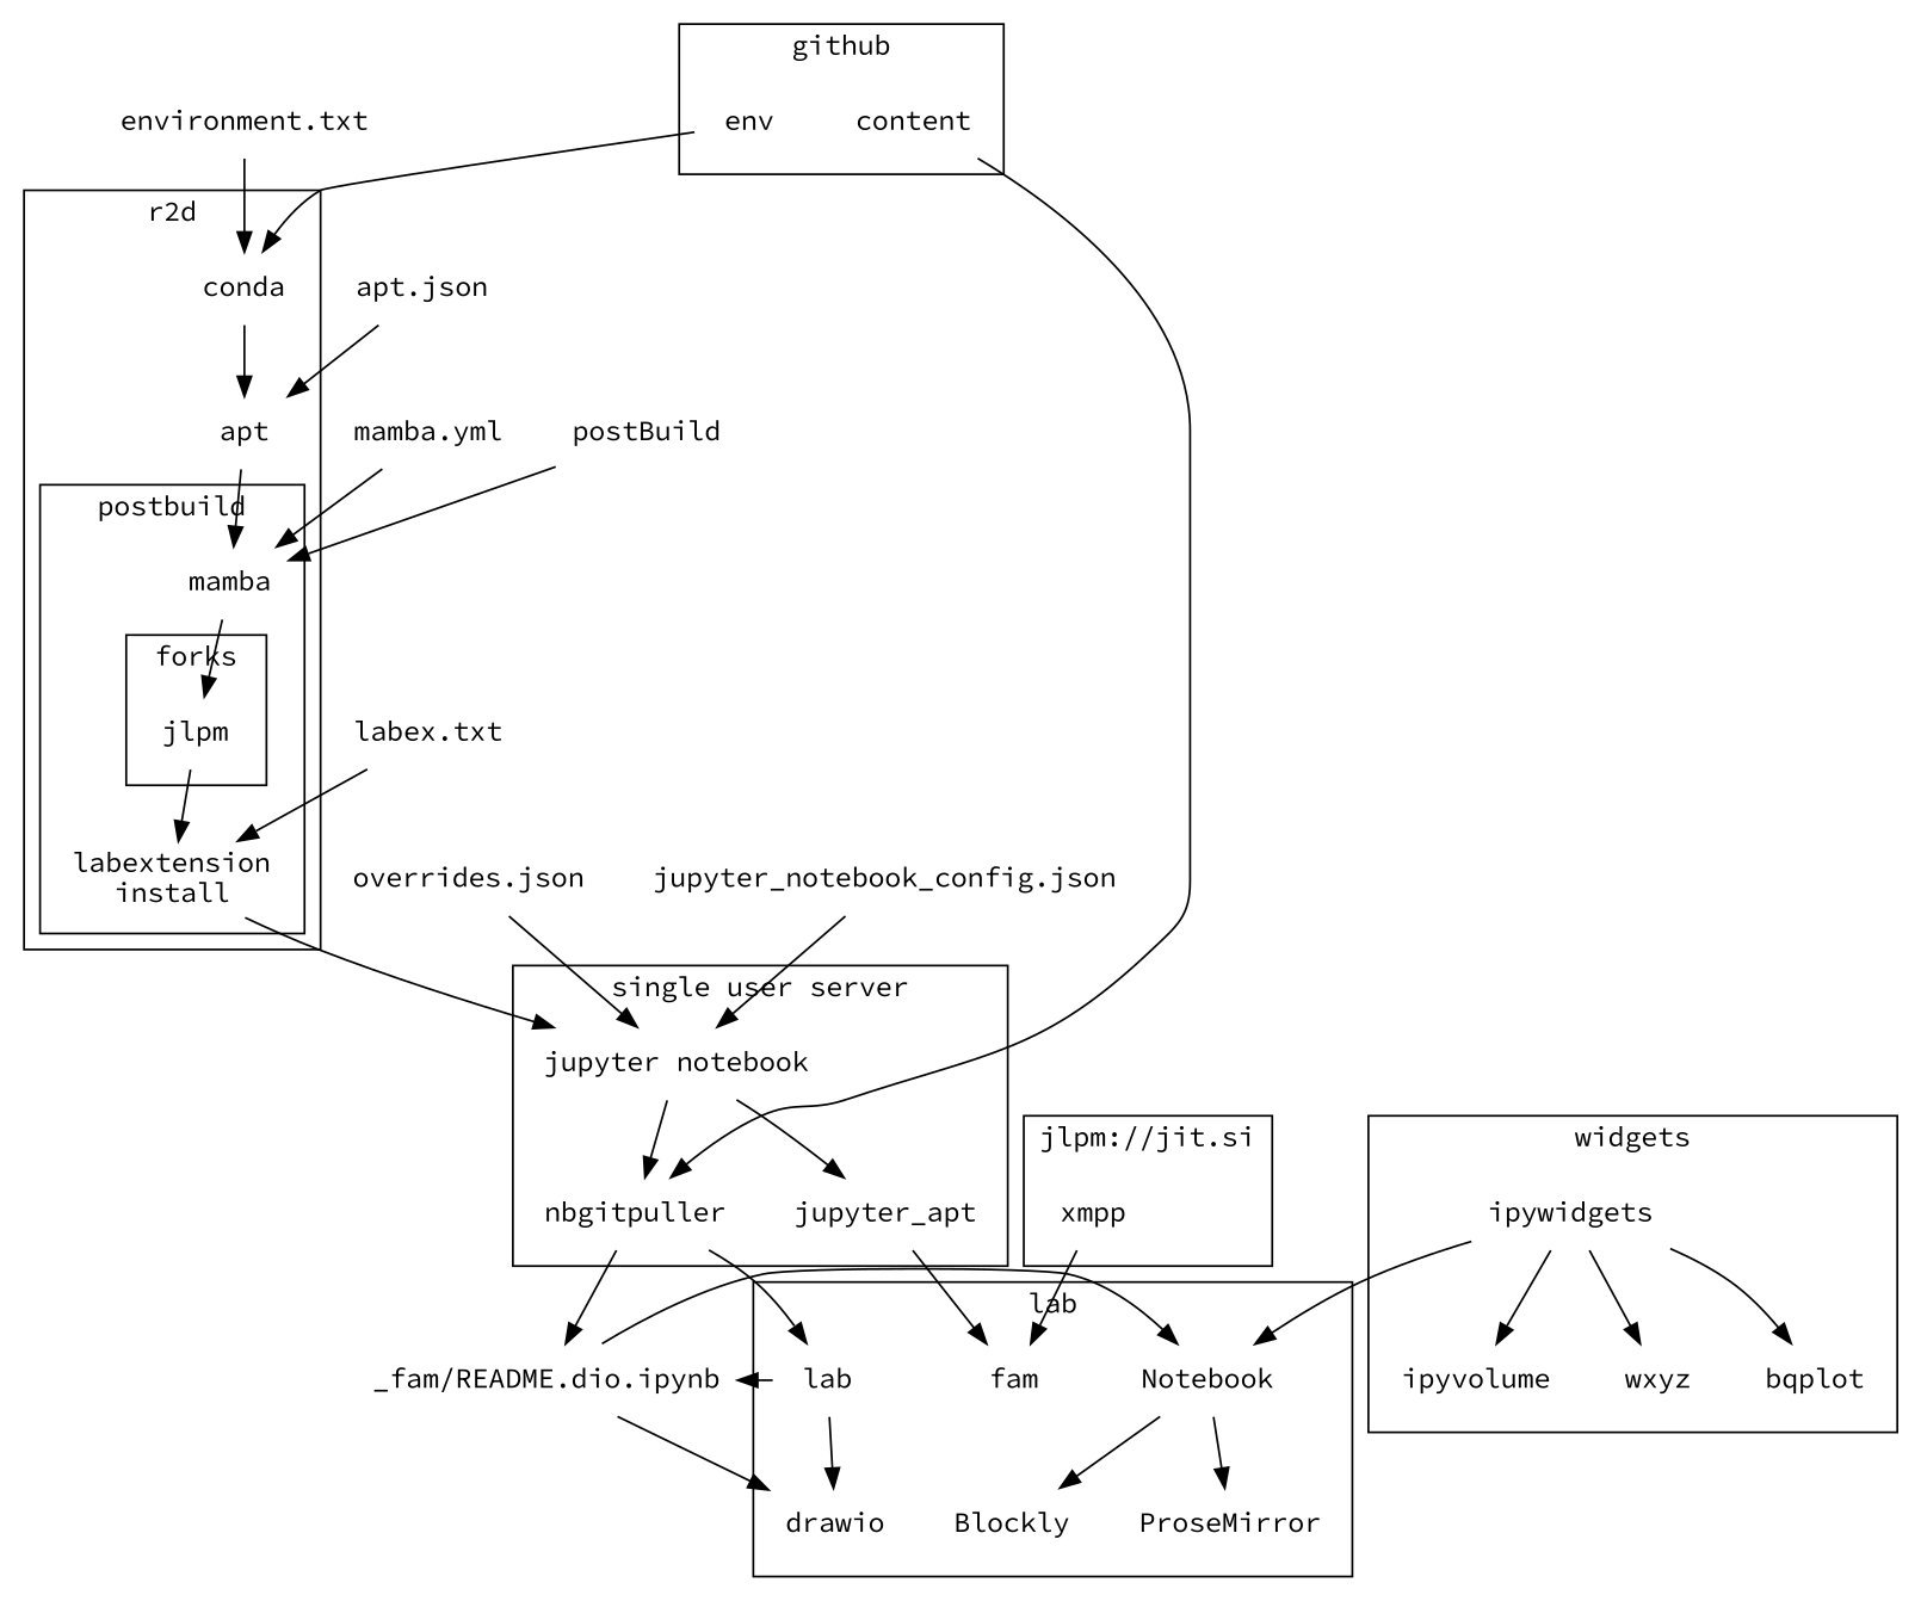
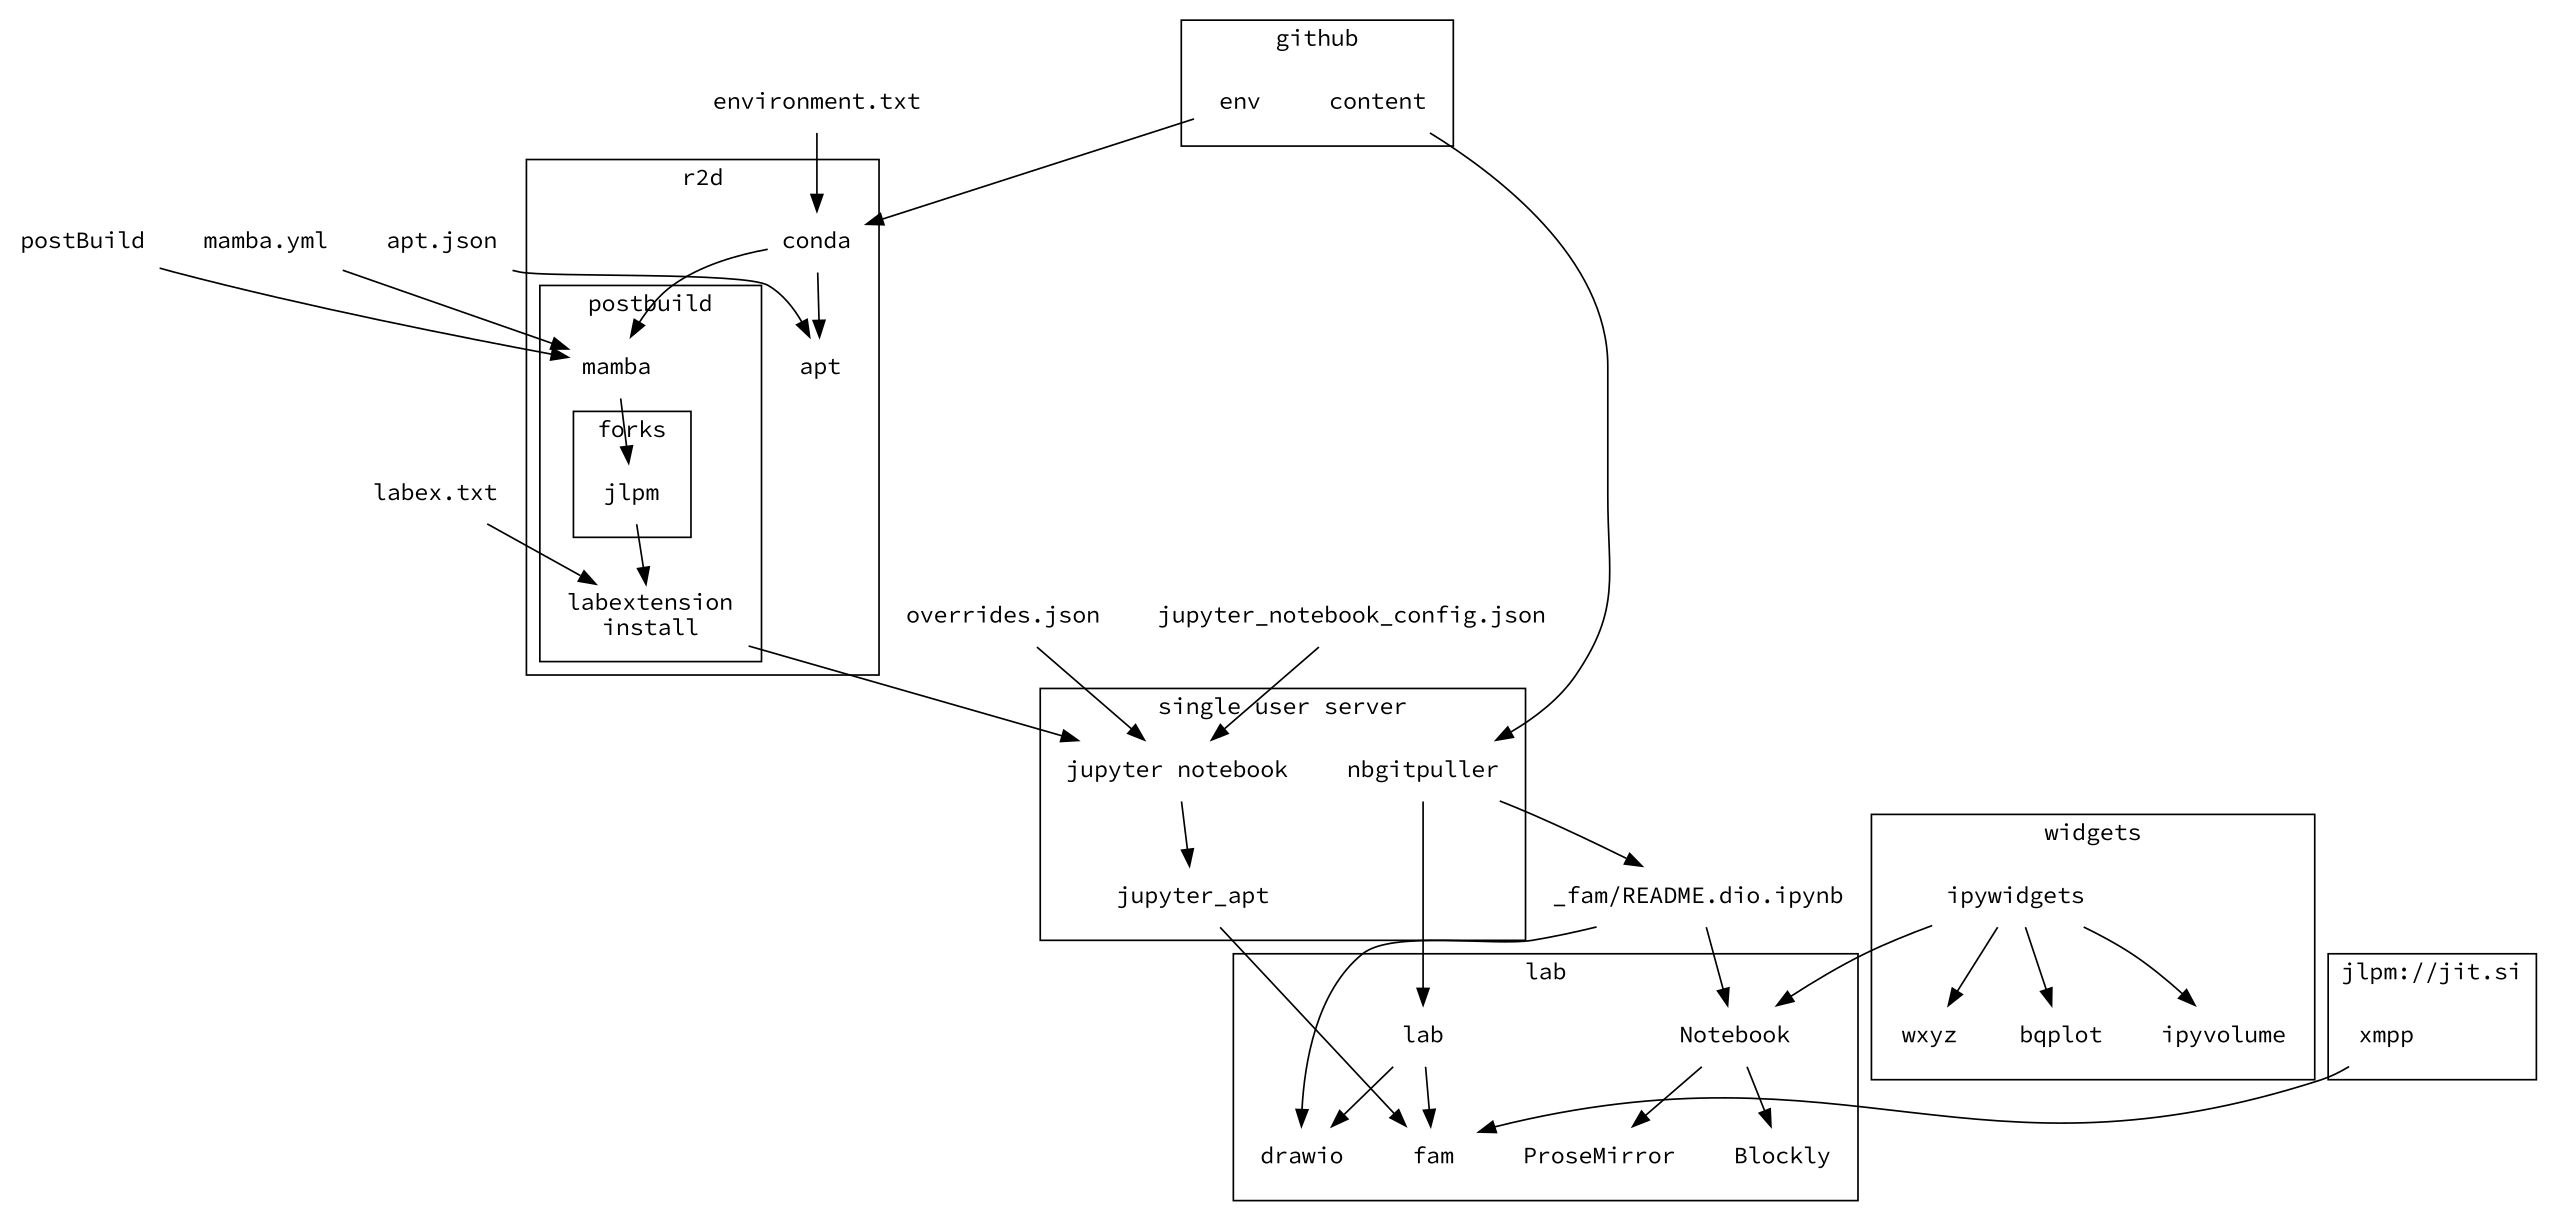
  digraph {
    fontname="Source Code Pro"
    rankdir=TB
    node [fontname="Source Code Pro" shape=none]
    edge [fontname="Source Code Pro"]
    n1 [label=env]
    n2 [label=content]
    jlpm
    mamba
    n5 [label="labextension\ninstall"]
    conda
    apt
    n8 [label="jupyter notebook"]
    n9 [label=jupyter_apt]
    nbgitpuller
    xmpp
    lab
    n13 [label=fam]
    drawio
    Notebook
    ProseMirror
    Blockly
    ipywidgets
    wxyz
    bqplot
    ipyvolume
    n22 [label="_fam/README.dio.ipynb"]
    n23 [label="environment.txt"]
    n24 [label="mamba.yml"]
    n25 [label="apt.json"]
    n26 [label="overrides.json"]
    n27 [label="jupyter_notebook_config.json"]
    n28 [label="labex.txt"]
    postBuild
    subgraph cluster_1 {
      label=github
      n1
      n2
    }
    subgraph cluster_2 {
      label=r2d
      conda
      apt
      subgraph cluster_3 {
        label=postbuild
        mamba
        n5
        subgraph cluster_4 {
          label=forks
          jlpm
        }
      }
    }
    subgraph cluster_5 {
      label="single user server"
      n8
      n9
      nbgitpuller
    }
    subgraph cluster_6 {
      label="jlpm://jit.si"
      xmpp
    }
    subgraph cluster_7 {
      label=lab
      lab
      n13
      drawio
      Notebook
      ProseMirror
      Blockly
    }
    subgraph cluster_8 {
      label=widgets
      ipywidgets
      wxyz
      bqplot
      ipyvolume
    }
    n1 -> conda
    n2 -> nbgitpuller
    jlpm -> n5
    mamba -> jlpm
    n5 -> n8
    conda -> apt
-   apt -> mamba
+   conda -> mamba
    n8 -> n9
-   n8 -> nbgitpuller
    n9 -> n13
    nbgitpuller -> lab
    nbgitpuller -> n22
    xmpp -> n13
-   lab -> n22
+   lab -> n13
    lab -> drawio
    Notebook -> ProseMirror
    Notebook -> Blockly
    ipywidgets -> Notebook
    ipywidgets -> wxyz
    ipywidgets -> bqplot
    ipywidgets -> ipyvolume
    n22 -> drawio
    n22 -> Notebook
    n23 -> conda
    n24 -> mamba
    n25 -> apt
    n26 -> n8
    n27 -> n8
    n28 -> n5
    postBuild -> mamba
  }
